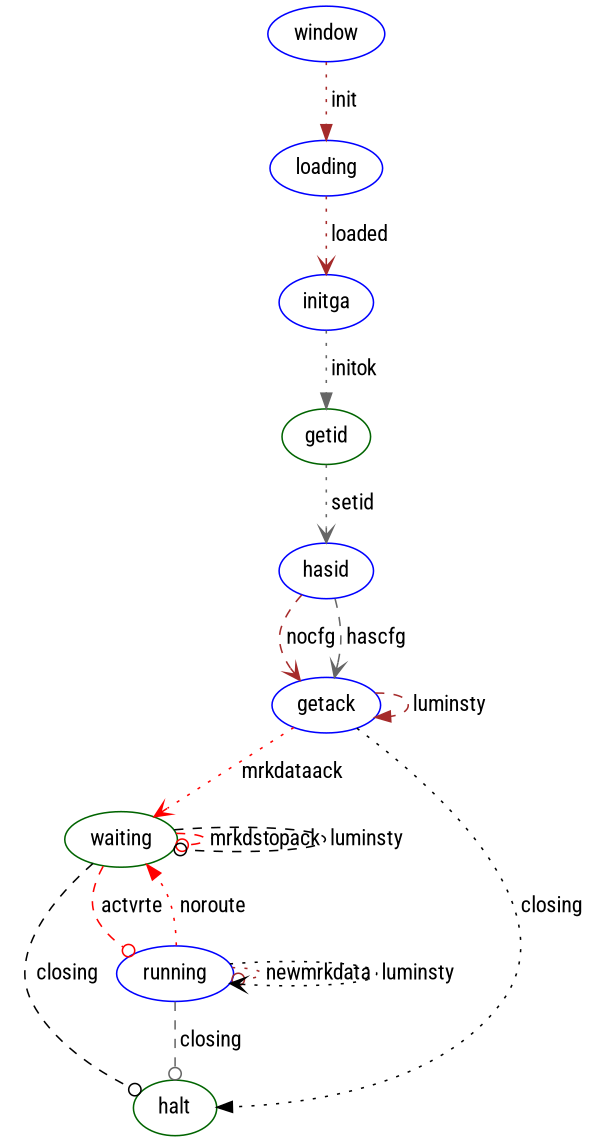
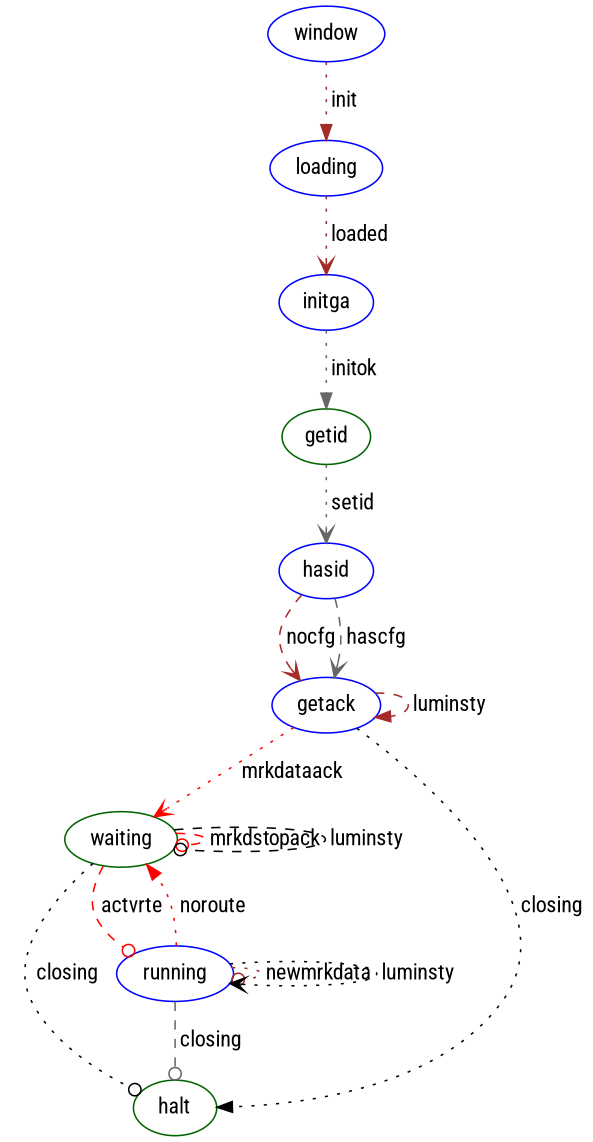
  digraph {
    fontname="Roboto Condensed"
    node [color=blue fontname="Roboto Condensed"]
    edge [arrowhead=vee color=brown fontname="Roboto Condensed" style=dotted]
    window
    loading
    initga
    getid [color=darkgreen]
    hasid
    getack
    waiting [color=darkgreen]
    halt [color=darkgreen]
    running
    window -> loading [arrowhead=normal label=" init "]
    loading -> initga [label=" loaded "]
    initga -> getid [arrowhead=normal color=gray40 label=" initok "]
    getid -> hasid [color=gray40 label=" setid "]
    hasid -> getack [label=" nocfg " style=dashed]
    hasid -> getack [color=gray40 label=" hascfg " style=dashed]
    getack -> getack [arrowhead=normal label=" luminsty " style=dashed]
    getack -> waiting [color=red label=" mrkdataack "]
    getack -> halt [arrowhead=normal color=black label=" closing "]
    waiting -> waiting [arrowhead=odot color=red label=" mrkdstopack " style=dashed]
    waiting -> waiting [arrowhead=odot color=black label=" luminsty " style=dashed]
-   waiting -> halt [arrowhead=odot color=black label=" closing " style=dashed]
+   waiting -> halt [arrowhead=odot color=black label=" closing "]
    waiting -> running [arrowhead=odot color=red label=" actvrte " style=dashed]
    running -> waiting [arrowhead=normal color=red label=" noroute "]
    running -> halt [arrowhead=odot color=gray40 label=" closing " style=dashed]
    running -> running [arrowhead=odot label=" newmrkdata "]
    running -> running [color=black label=" luminsty "]
  }
